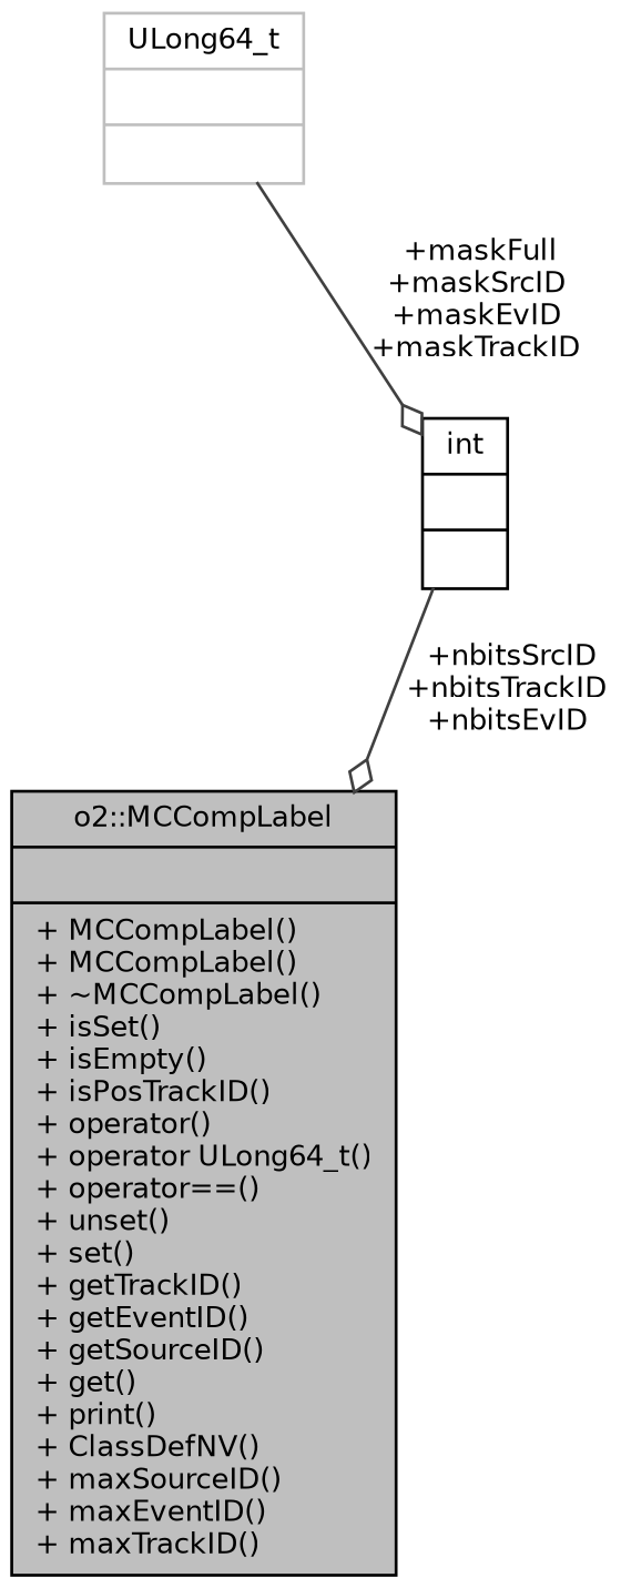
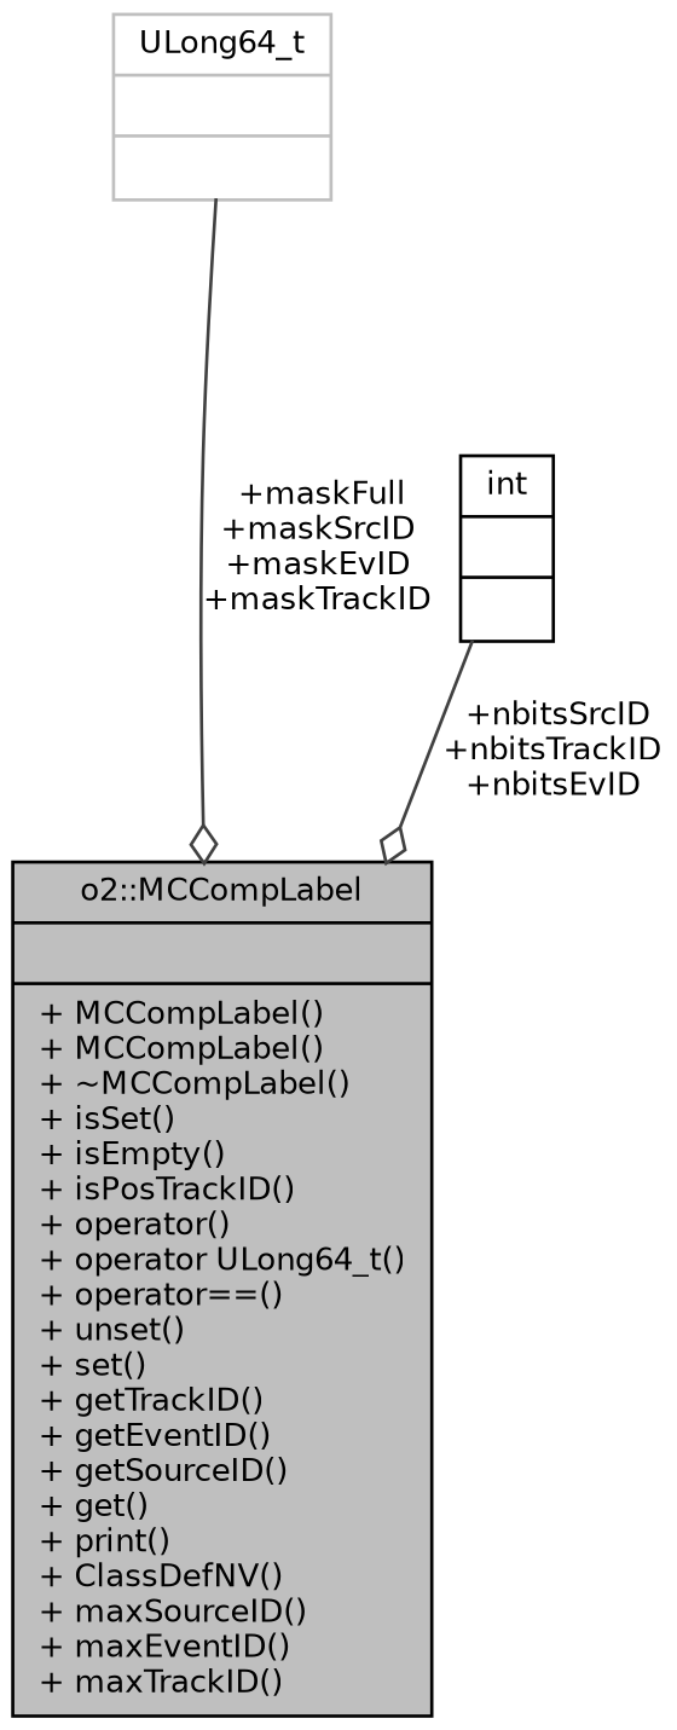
  digraph {
    node [color=black fontname=Helvetica fontsize=10 shape=record]
    edge [arrowhead=odiamond color=grey25 fontname=Helvetica fontsize=10 labelfontname=Helvetica labelfontsize=10 style=solid]
    n1 [fillcolor=grey75 fontcolor=black height=0.2 label="{o2::MCCompLabel\n||+ MCCompLabel()\l+ MCCompLabel()\l+ ~MCCompLabel()\l+ isSet()\l+ isEmpty()\l+ isPosTrackID()\l+ operator()\l+ operator ULong64_t()\l+ operator==()\l+ unset()\l+ set()\l+ getTrackID()\l+ getEventID()\l+ getSourceID()\l+ get()\l+ print()\l+ ClassDefNV()\l+ maxSourceID()\l+ maxEventID()\l+ maxTrackID()\l}" style=filled width=0.4]
    n2 [color=grey75 height=0.2 label="{ULong64_t\n||}" width=0.4]
    n3 [height=0.2 label="{int\n||}" width=0.4]
-   n2 -> n3 [label=" +maskFull\n+maskSrcID\n+maskEvID\n+maskTrackID"]
+   n2 -> n1 [label=" +maskFull\n+maskSrcID\n+maskEvID\n+maskTrackID"]
    n3 -> n1 [label=" +nbitsSrcID\n+nbitsTrackID\n+nbitsEvID"]
  }
